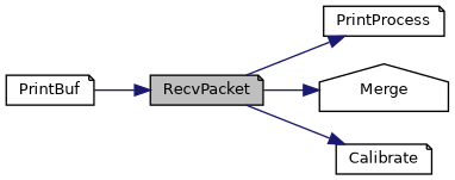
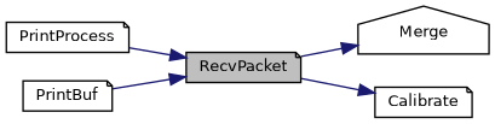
  digraph {
    rankdir=LR
    node [color=black fillcolor=white fontname=Helvetica fontsize=10 shape=note style=filled]
    edge [color=midnightblue fontname=Helvetica fontsize=10 labelfontname=Helvetica labelfontsize=10 style=solid]
    n1 [fillcolor=grey75 fontcolor=black height=0.2 label=RecvPacket width=0.4]
    n2 [height=0.2 label=PrintProcess width=0.4]
    n3 [height=0.2 label=Merge shape=house width=0.4]
    n4 [height=0.2 label=Calibrate width=0.4]
    n5 [height=0.2 label=PrintBuf width=0.4]
-   n1 -> n2
+   n2 -> n1
    n1 -> n3
    n1 -> n4
    n5 -> n1
  }
